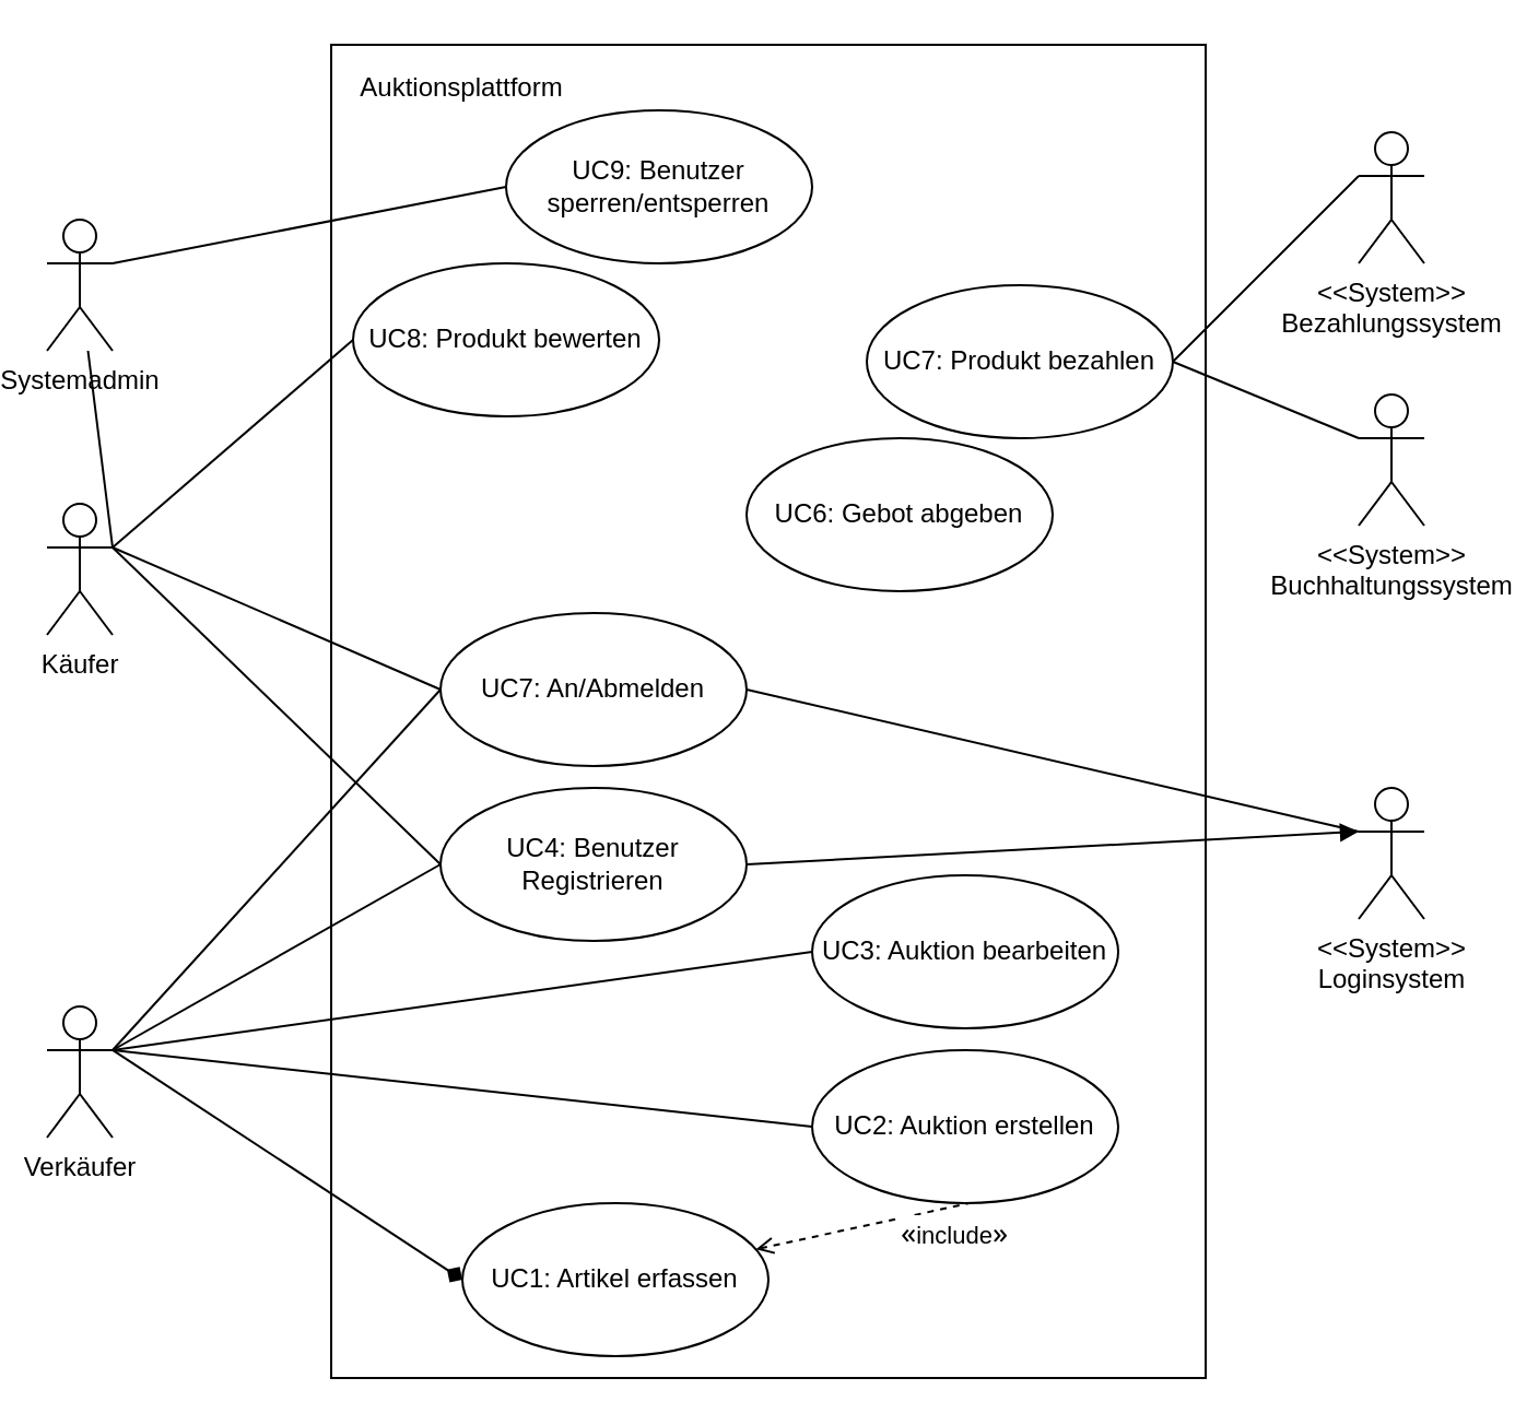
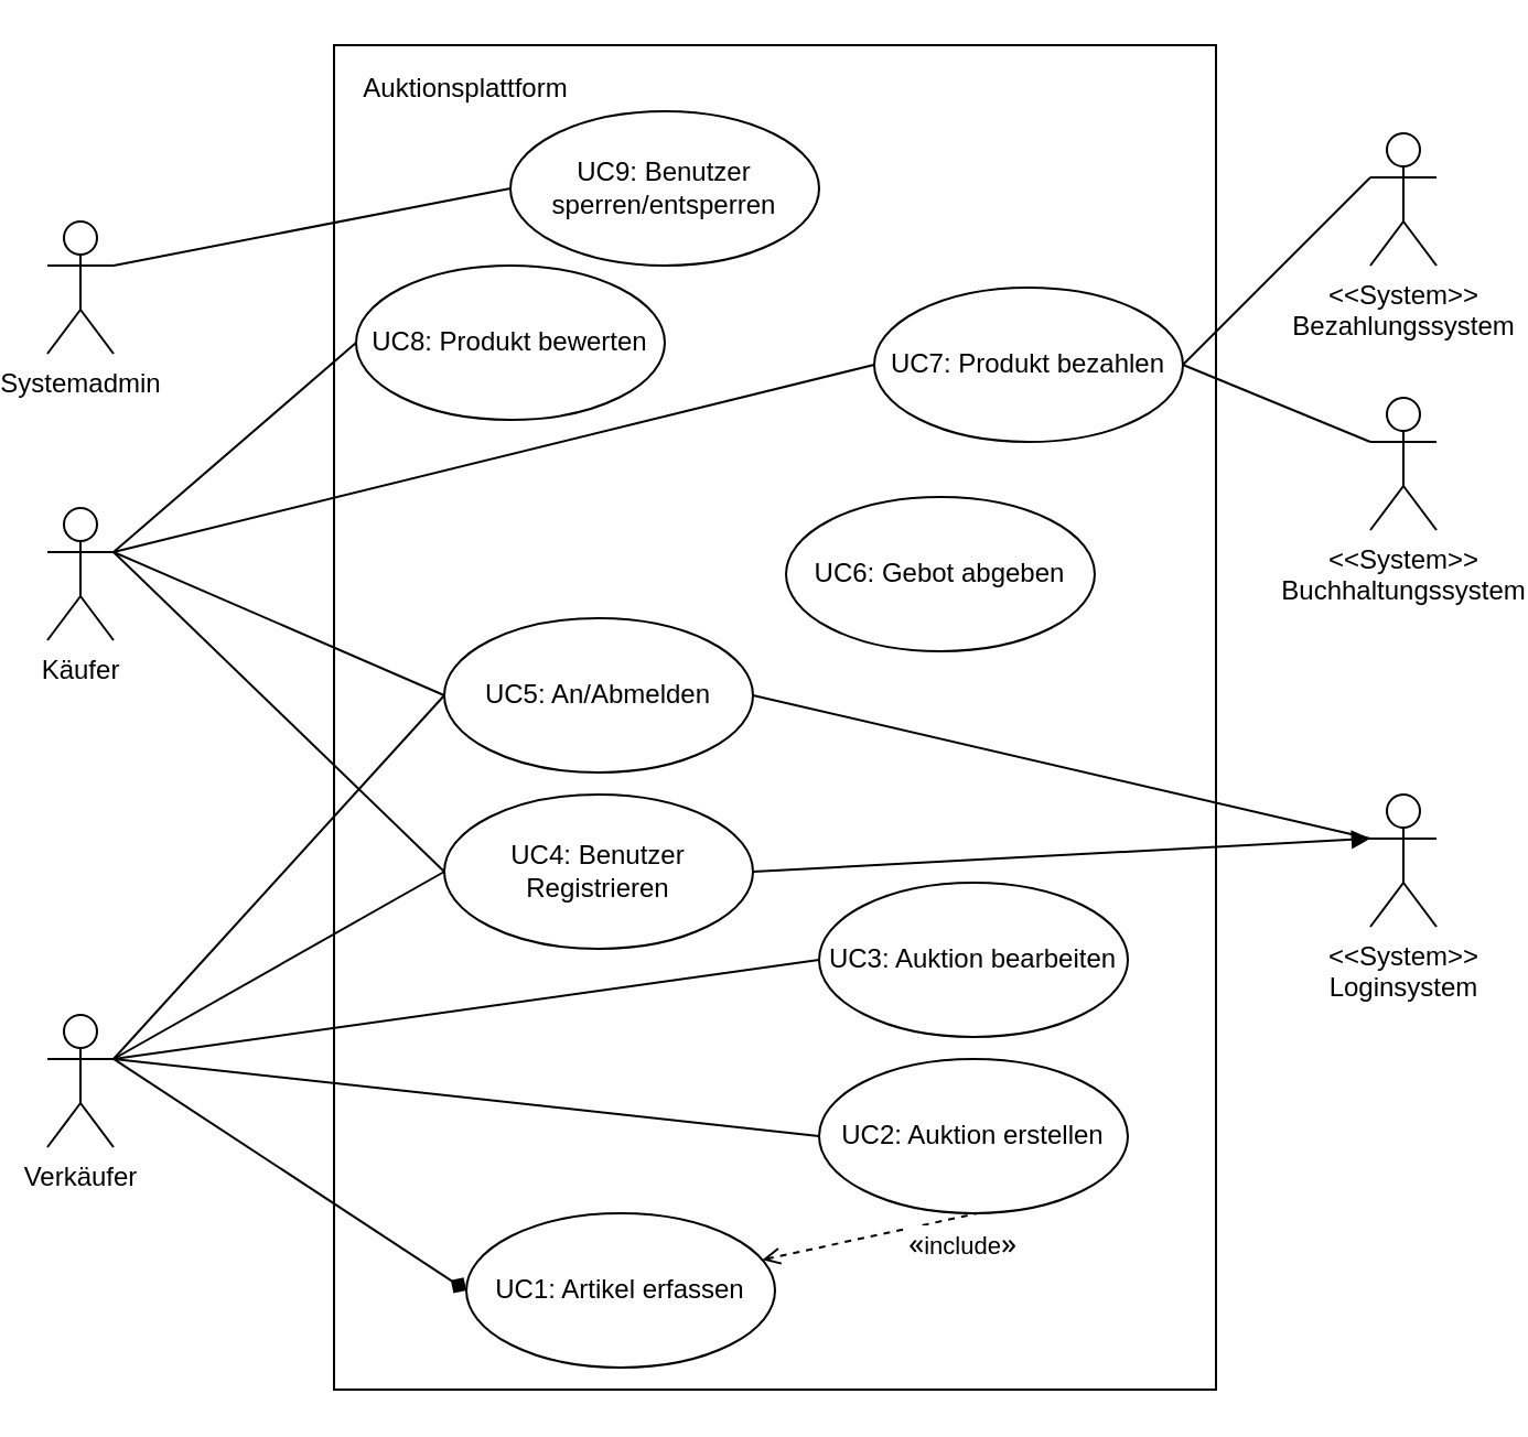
  <mxCell id="0" />
  <mxCell id="1" parent="0" />
  <mxCell id="2" value="" style="rounded=0;whiteSpace=wrap;html=1;fillColor=none;" parent="1" vertex="1"><mxGeometry x="150" y="20" width="400" height="610" as="geometry" /></mxCell>
  <mxCell id="3" value="UC1: Artikel erfassen" style="ellipse;whiteSpace=wrap;html=1;fillColor=none;" parent="1" vertex="1"><mxGeometry x="210" y="550" width="140" height="70" as="geometry" /></mxCell>
  <mxCell id="4" value="Käufer" style="shape=umlActor;verticalLabelPosition=bottom;verticalAlign=top;html=1;fillColor=none;" parent="1" vertex="1"><mxGeometry x="20" y="230" width="30" height="60" as="geometry" /></mxCell>
  <mxCell id="5" value="Verkäufer" style="shape=umlActor;verticalLabelPosition=bottom;verticalAlign=top;html=1;fillColor=none;" parent="1" vertex="1"><mxGeometry x="20" y="460" width="30" height="60" as="geometry" /></mxCell>
  <mxCell id="6" value="Systemadmin" style="shape=umlActor;verticalLabelPosition=bottom;verticalAlign=top;html=1;fillColor=none;" parent="1" vertex="1"><mxGeometry x="20" y="100" width="30" height="60" as="geometry" /></mxCell>
  <mxCell id="7" style="edgeStyle=orthogonalEdgeStyle;rounded=0;orthogonalLoop=1;jettySize=auto;html=1;exitX=0.5;exitY=1;exitDx=0;exitDy=0;" parent="1" source="2" target="2" edge="1"><mxGeometry relative="1" as="geometry" /></mxCell>
  <mxCell id="8" value="Auktionsplattform" style="text;html=1;strokeColor=none;fillColor=none;align=center;verticalAlign=middle;whiteSpace=wrap;rounded=0;" parent="1" vertex="1"><mxGeometry x="190" y="30" width="40" height="20" as="geometry" /></mxCell>
  <mxCell id="9" value="" style="endArrow=diamond;html=1;entryX=0;entryY=0.5;entryDx=0;entryDy=0;exitX=1;exitY=0.333;exitDx=0;exitDy=0;exitPerimeter=0;" parent="1" source="5" target="3" edge="1"><mxGeometry width="50" height="50" relative="1" as="geometry"><mxPoint x="340" y="310" as="sourcePoint" /><mxPoint x="390" y="260" as="targetPoint" /></mxGeometry></mxCell>
  <mxCell id="10" value="UC2: Auktion erstellen" style="ellipse;whiteSpace=wrap;html=1;fillColor=none;" parent="1" vertex="1"><mxGeometry x="370" y="480" width="140" height="70" as="geometry" /></mxCell>
  <mxCell id="11" value="" style="endArrow=none;html=1;exitX=1;exitY=0.333;exitDx=0;exitDy=0;exitPerimeter=0;entryX=0;entryY=0.5;entryDx=0;entryDy=0;" parent="1" source="5" target="10" edge="1"><mxGeometry width="50" height="50" relative="1" as="geometry"><mxPoint x="610" y="400" as="sourcePoint" /><mxPoint x="660" y="350" as="targetPoint" /></mxGeometry></mxCell>
  <mxCell id="12" value="" style="endArrow=none;dashed=1;html=1;startArrow=open;startFill=0;entryX=0.517;entryY=0.999;entryDx=0;entryDy=0;entryPerimeter=0;" parent="1" source="3" target="10" edge="1"><mxGeometry width="50" height="50" relative="1" as="geometry"><mxPoint x="450" y="380" as="sourcePoint" /><mxPoint x="500" y="330" as="targetPoint" /></mxGeometry></mxCell>
  <mxCell id="13" value="&lt;span style=&quot;font-family: &amp;#34;segoe ui&amp;#34; , &amp;#34;helvetica neue&amp;#34; , &amp;#34;apple color emoji&amp;#34; , &amp;#34;segoe ui emoji&amp;#34; , &amp;#34;helvetica&amp;#34; , &amp;#34;arial&amp;#34; , sans-serif ; font-size: 14px&quot;&gt;«&lt;/span&gt;include&lt;span style=&quot;font-family: &amp;#34;segoe ui&amp;#34; , &amp;#34;helvetica neue&amp;#34; , &amp;#34;apple color emoji&amp;#34; , &amp;#34;segoe ui emoji&amp;#34; , &amp;#34;helvetica&amp;#34; , &amp;#34;arial&amp;#34; , sans-serif ; font-size: 14px&quot;&gt;»&lt;/span&gt;" style="edgeLabel;html=1;align=center;verticalAlign=middle;resizable=0;points=[];" parent="12" vertex="1" connectable="0"><mxGeometry x="0.278" y="-1" relative="1" as="geometry"><mxPoint x="27.2" y="4.85" as="offset" /></mxGeometry></mxCell>
- <mxCell id="14" value="UC6: Gebot abgeben" style="ellipse;whiteSpace=wrap;html=1;fillColor=none;" parent="1" vertex="1"><mxGeometry x="340" y="200" width="140" height="70" as="geometry" /></mxCell>
+ <mxCell id="14" value="UC6: Gebot abgeben" style="ellipse;whiteSpace=wrap;html=1;fillColor=none;" parent="1" vertex="1"><mxGeometry x="355" y="225" width="140" height="70" as="geometry" /></mxCell>
  <mxCell id="15" value="UC4: Benutzer Registrieren" style="ellipse;whiteSpace=wrap;html=1;fillColor=none;" parent="1" vertex="1"><mxGeometry x="200" y="360" width="140" height="70" as="geometry" /></mxCell>
  <mxCell id="16" value="" style="endArrow=none;html=1;entryX=0;entryY=0.5;entryDx=0;entryDy=0;exitX=1;exitY=0.333;exitDx=0;exitDy=0;exitPerimeter=0;" parent="1" target="15" edge="1" source="4"><mxGeometry width="50" height="50" relative="1" as="geometry"><mxPoint x="50" y="320" as="sourcePoint" /><mxPoint x="550" y="260" as="targetPoint" /></mxGeometry></mxCell>
  <mxCell id="17" value="" style="endArrow=none;html=1;entryX=0;entryY=0.5;entryDx=0;entryDy=0;" parent="1" target="15" edge="1"><mxGeometry width="50" height="50" relative="1" as="geometry"><mxPoint x="50" y="480" as="sourcePoint" /><mxPoint x="730" y="270" as="targetPoint" /></mxGeometry></mxCell>
  <mxCell id="18" value="UC9: Benutzer sperren/entsperren" style="ellipse;whiteSpace=wrap;html=1;" vertex="1" parent="1"><mxGeometry x="230" y="50" width="140" height="70" as="geometry" /></mxCell>
  <mxCell id="19" value="" style="endArrow=none;html=1;exitX=1;exitY=0.333;exitDx=0;exitDy=0;exitPerimeter=0;entryX=0;entryY=0.5;entryDx=0;entryDy=0;" edge="1" parent="1" source="6" target="18"><mxGeometry width="50" height="50" relative="1" as="geometry"><mxPoint x="540" y="245" as="sourcePoint" /><mxPoint x="710" y="150" as="targetPoint" /></mxGeometry></mxCell>
- <mxCell id="20" value="UC7: An/Abmelden" style="ellipse;whiteSpace=wrap;html=1;" vertex="1" parent="1"><mxGeometry x="200" y="280" width="140" height="70" as="geometry" /></mxCell>
+ <mxCell id="20" value="UC5: An/Abmelden" style="ellipse;whiteSpace=wrap;html=1;" vertex="1" parent="1"><mxGeometry x="200" y="280" width="140" height="70" as="geometry" /></mxCell>
  <mxCell id="21" value="" style="endArrow=none;html=1;exitX=1;exitY=0.333;exitDx=0;exitDy=0;exitPerimeter=0;entryX=0;entryY=0.5;entryDx=0;entryDy=0;" edge="1" parent="1" source="4" target="20"><mxGeometry width="50" height="50" relative="1" as="geometry"><mxPoint x="60" y="330" as="sourcePoint" /><mxPoint x="240" y="205" as="targetPoint" /></mxGeometry></mxCell>
  <mxCell id="22" value="" style="endArrow=none;html=1;entryX=0;entryY=0.5;entryDx=0;entryDy=0;" edge="1" parent="1" target="20"><mxGeometry width="50" height="50" relative="1" as="geometry"><mxPoint x="50" y="480" as="sourcePoint" /><mxPoint x="240" y="315" as="targetPoint" /></mxGeometry></mxCell>
  <mxCell id="23" value="UC8: Produkt bewerten" style="ellipse;whiteSpace=wrap;html=1;" vertex="1" parent="1"><mxGeometry x="160" y="120" width="140" height="70" as="geometry" /></mxCell>
  <mxCell id="24" value="" style="endArrow=none;html=1;entryX=0;entryY=0.5;entryDx=0;entryDy=0;exitX=1;exitY=0.333;exitDx=0;exitDy=0;exitPerimeter=0;" edge="1" parent="1" source="4" target="23"><mxGeometry width="50" height="50" relative="1" as="geometry"><mxPoint x="50" y="320" as="sourcePoint" /><mxPoint x="330" y="265" as="targetPoint" /></mxGeometry></mxCell>
  <mxCell id="25" value="UC3: Auktion bearbeiten" style="ellipse;whiteSpace=wrap;html=1;" vertex="1" parent="1"><mxGeometry x="370" y="400" width="140" height="70" as="geometry" /></mxCell>
  <mxCell id="26" value="" style="endArrow=none;html=1;exitX=1;exitY=0.333;exitDx=0;exitDy=0;exitPerimeter=0;entryX=0;entryY=0.5;entryDx=0;entryDy=0;" edge="1" parent="1" source="5" target="25"><mxGeometry width="50" height="50" relative="1" as="geometry"><mxPoint x="60" y="490" as="sourcePoint" /><mxPoint x="380" y="475" as="targetPoint" /></mxGeometry></mxCell>
  <mxCell id="27" value="&amp;lt;&amp;lt;System&amp;gt;&amp;gt;&lt;br&gt;Loginsystem" style="shape=umlActor;verticalLabelPosition=bottom;verticalAlign=top;html=1;" vertex="1" parent="1"><mxGeometry x="620" y="360" width="30" height="60" as="geometry" /></mxCell>
  <mxCell id="28" value="&amp;lt;&amp;lt;System&amp;gt;&amp;gt;&lt;br&gt;Buchhaltungssystem" style="shape=umlActor;verticalLabelPosition=bottom;verticalAlign=top;html=1;" vertex="1" parent="1"><mxGeometry x="620" y="180" width="30" height="60" as="geometry" /></mxCell>
  <mxCell id="29" value="" style="endArrow=none;html=1;exitX=1;exitY=0.5;exitDx=0;exitDy=0;entryX=0;entryY=0.333;entryDx=0;entryDy=0;entryPerimeter=0;" edge="1" parent="1" source="20" target="27"><mxGeometry width="50" height="50" relative="1" as="geometry"><mxPoint x="60" y="260" as="sourcePoint" /><mxPoint x="350" y="215" as="targetPoint" /></mxGeometry></mxCell>
  <mxCell id="30" value="" style="endArrow=block;html=1;exitX=1;exitY=0.5;exitDx=0;exitDy=0;entryX=0;entryY=0.333;entryDx=0;entryDy=0;entryPerimeter=0;" edge="1" parent="1" source="15" target="27"><mxGeometry width="50" height="50" relative="1" as="geometry"><mxPoint x="350" y="289" as="sourcePoint" /><mxPoint x="620" y="284" as="targetPoint" /></mxGeometry></mxCell>
  <mxCell id="31" value="UC7: Produkt bezahlen" style="ellipse;whiteSpace=wrap;html=1;" vertex="1" parent="1"><mxGeometry x="395" y="130" width="140" height="70" as="geometry" /></mxCell>
- <mxCell id="32" value="" style="endArrow=none;html=1;exitX=1;exitY=0.333;exitDx=0;exitDy=0;exitPerimeter=0;" edge="1" parent="1" source="4" target="6"><mxGeometry width="50" height="50" relative="1" as="geometry"><mxPoint x="60" y="360" as="sourcePoint" /><mxPoint x="170" y="165" as="targetPoint" /></mxGeometry></mxCell>
+ <mxCell id="32" value="" style="endArrow=none;html=1;entryX=0;entryY=0.5;entryDx=0;entryDy=0;exitX=1;exitY=0.333;exitDx=0;exitDy=0;exitPerimeter=0;" edge="1" parent="1" source="4" target="31"><mxGeometry width="50" height="50" relative="1" as="geometry"><mxPoint x="60" y="360" as="sourcePoint" /><mxPoint x="170" y="165" as="targetPoint" /></mxGeometry></mxCell>
  <mxCell id="33" value="&amp;lt;&amp;lt;System&amp;gt;&amp;gt;&lt;br&gt;Bezahlungssystem" style="shape=umlActor;verticalLabelPosition=bottom;verticalAlign=top;html=1;" vertex="1" parent="1"><mxGeometry x="620" y="60" width="30" height="60" as="geometry" /></mxCell>
  <mxCell id="34" value="" style="endArrow=none;html=1;exitX=1;exitY=0.5;exitDx=0;exitDy=0;entryX=0;entryY=0.333;entryDx=0;entryDy=0;entryPerimeter=0;" edge="1" parent="1" source="31" target="28"><mxGeometry width="50" height="50" relative="1" as="geometry"><mxPoint x="60" y="130" as="sourcePoint" /><mxPoint x="240" y="95" as="targetPoint" /></mxGeometry></mxCell>
  <mxCell id="35" value="" style="endArrow=none;html=1;exitX=1;exitY=0.5;exitDx=0;exitDy=0;entryX=0;entryY=0.333;entryDx=0;entryDy=0;entryPerimeter=0;" edge="1" parent="1" source="31" target="33"><mxGeometry width="50" height="50" relative="1" as="geometry"><mxPoint x="545" y="175" as="sourcePoint" /><mxPoint x="630" y="210" as="targetPoint" /></mxGeometry></mxCell>
